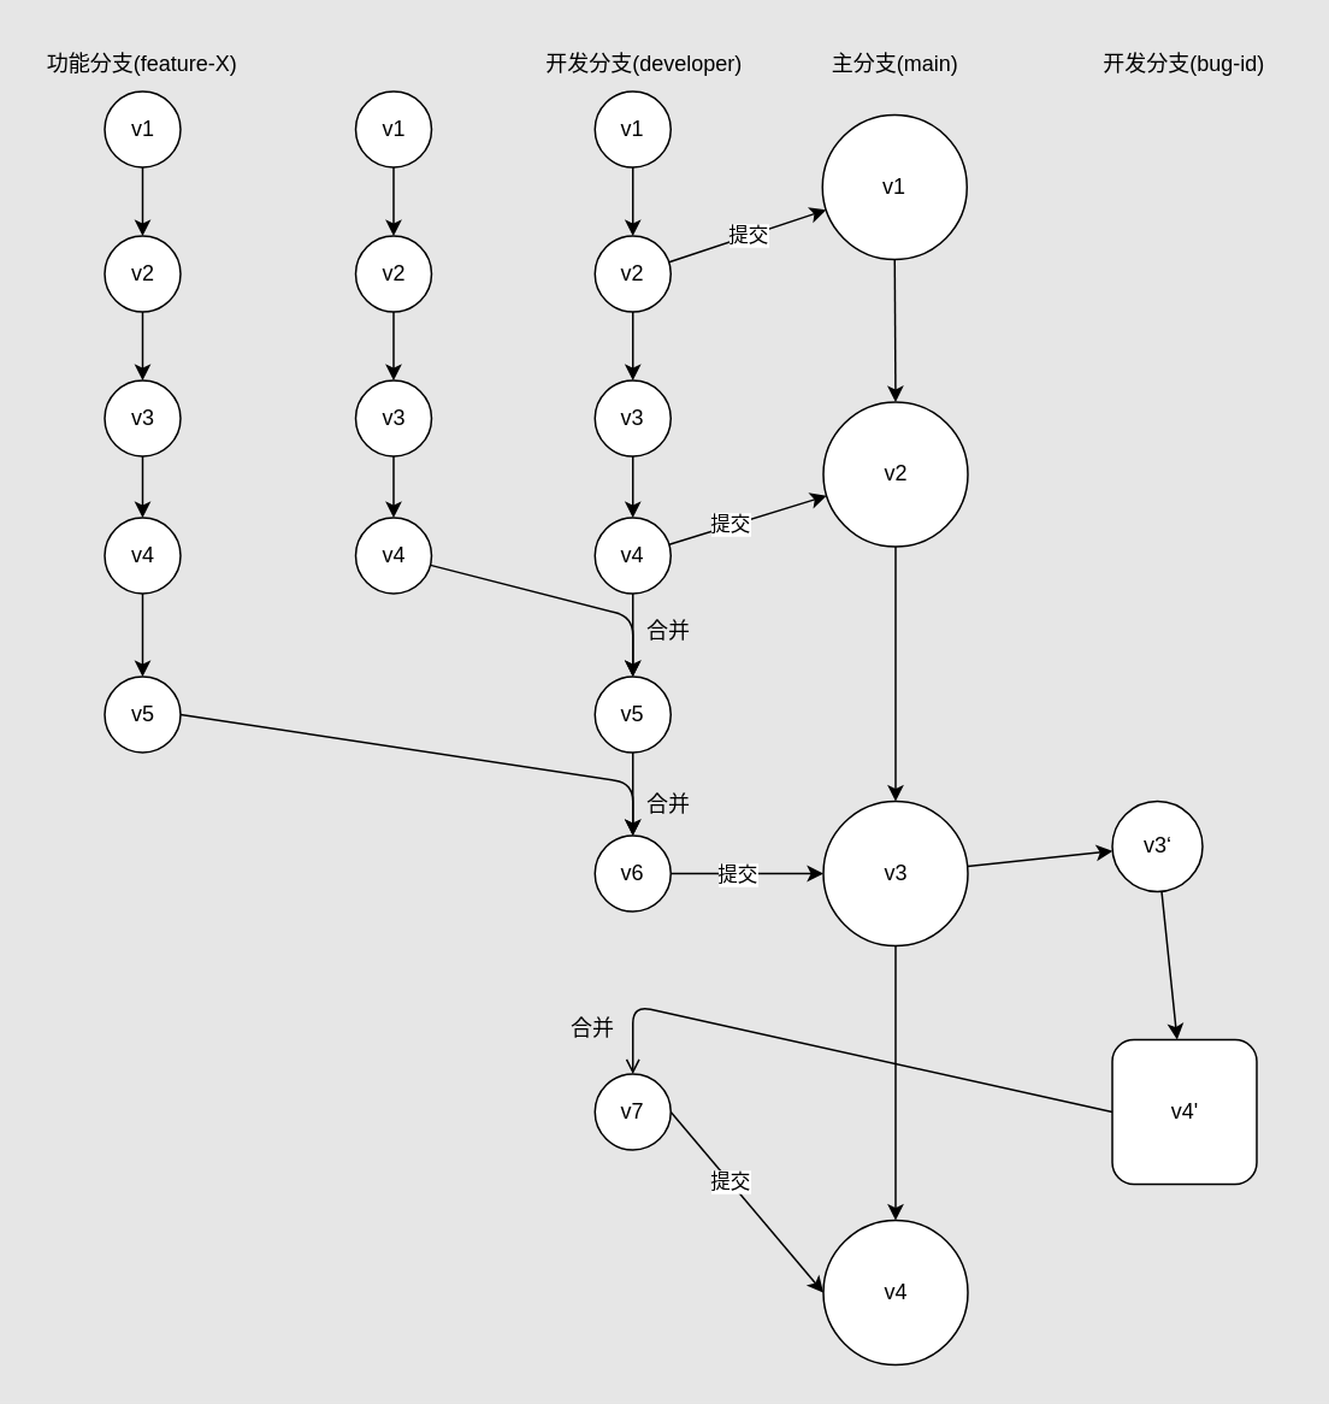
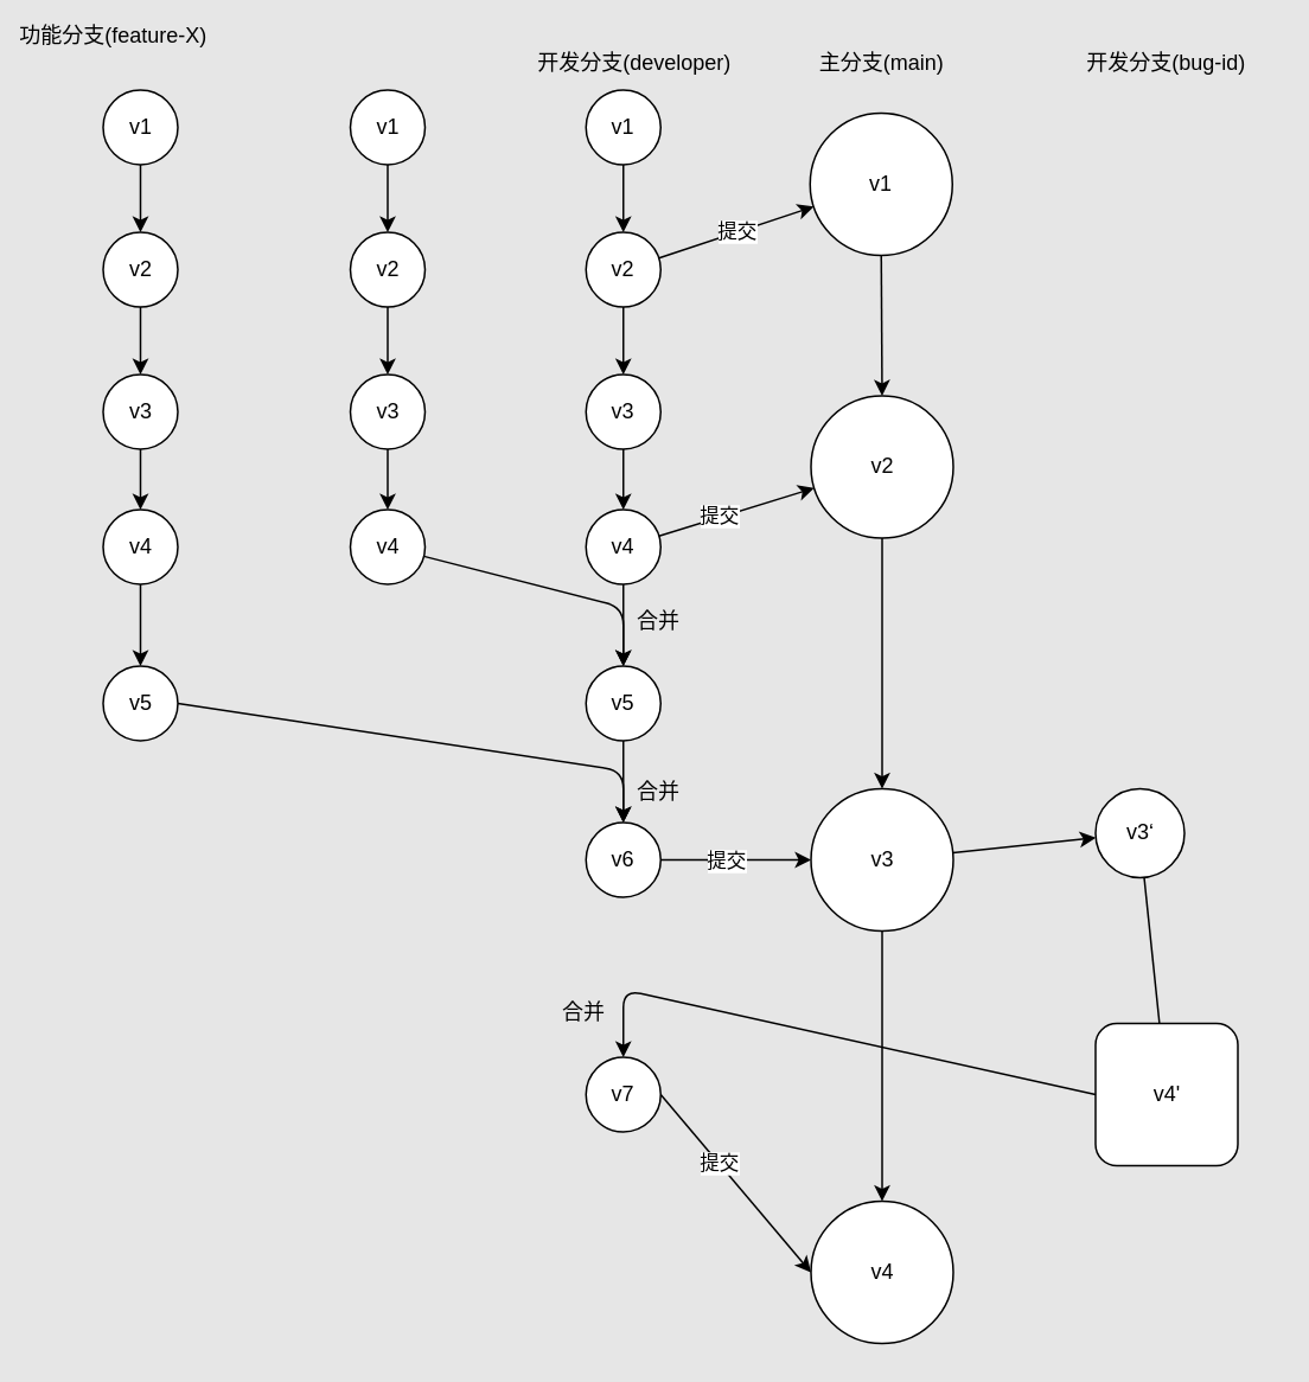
  <mxCell id="0" />
  <mxCell id="1" parent="0" />
  <mxCell id="2" value="" style="edgeStyle=none;html=1;" edge="1" parent="1" source="3" target="9"><mxGeometry relative="1" as="geometry" /></mxCell>
  <mxCell id="3" value="v1" style="ellipse;whiteSpace=wrap;html=1;aspect=fixed;" vertex="1" parent="1"><mxGeometry x="455" y="63" width="80" height="80" as="geometry" /></mxCell>
  <mxCell id="4" value="主分支(main)" style="text;html=1;align=center;verticalAlign=middle;whiteSpace=wrap;rounded=0;" vertex="1" parent="1"><mxGeometry x="437" y="20" width="117" height="30" as="geometry" /></mxCell>
  <mxCell id="5" value="开发分支(developer)" style="text;html=1;align=center;verticalAlign=middle;whiteSpace=wrap;rounded=0;" vertex="1" parent="1"><mxGeometry x="298" y="20" width="117" height="30" as="geometry" /></mxCell>
- <mxCell id="6" value="功能分支(feature-X)" style="text;html=1;align=center;verticalAlign=middle;whiteSpace=wrap;rounded=0;" vertex="1" parent="1"><mxGeometry x="20" y="20" width="117" height="30" as="geometry" /></mxCell>
+ <mxCell id="6" value="功能分支(feature-X)" style="text;html=1;align=center;verticalAlign=middle;whiteSpace=wrap;rounded=0;" vertex="1" parent="1"><mxGeometry x="5" y="5" width="117" height="30" as="geometry" /></mxCell>
  <mxCell id="7" value="开发分支(bug-id)" style="text;html=1;align=center;verticalAlign=middle;whiteSpace=wrap;rounded=0;" vertex="1" parent="1"><mxGeometry x="597" y="20" width="117" height="30" as="geometry" /></mxCell>
  <mxCell id="8" value="" style="edgeStyle=none;html=1;" edge="1" parent="1" source="9" target="47"><mxGeometry relative="1" as="geometry" /></mxCell>
  <mxCell id="9" value="v2" style="ellipse;whiteSpace=wrap;html=1;aspect=fixed;" vertex="1" parent="1"><mxGeometry x="455.5" y="222" width="80" height="80" as="geometry" /></mxCell>
  <mxCell id="10" value="" style="edgeStyle=none;html=1;" edge="1" parent="1" source="11" target="15"><mxGeometry relative="1" as="geometry" /></mxCell>
  <mxCell id="11" value="v1" style="ellipse;whiteSpace=wrap;html=1;aspect=fixed;" vertex="1" parent="1"><mxGeometry x="329" y="50" width="42" height="42" as="geometry" /></mxCell>
  <mxCell id="12" value="" style="edgeStyle=none;html=1;" edge="1" parent="1" source="15" target="3"><mxGeometry relative="1" as="geometry" /></mxCell>
  <mxCell id="13" value="提交" style="edgeLabel;html=1;align=center;verticalAlign=middle;resizable=0;points=[];" vertex="1" connectable="0" parent="12"><mxGeometry x="0.008" y="1" relative="1" as="geometry"><mxPoint as="offset" /></mxGeometry></mxCell>
  <mxCell id="14" value="" style="edgeStyle=none;html=1;" edge="1" parent="1" source="15" target="17"><mxGeometry relative="1" as="geometry" /></mxCell>
  <mxCell id="15" value="v2" style="ellipse;whiteSpace=wrap;html=1;aspect=fixed;" vertex="1" parent="1"><mxGeometry x="329" y="130" width="42" height="42" as="geometry" /></mxCell>
  <mxCell id="16" value="" style="edgeStyle=none;html=1;" edge="1" parent="1" source="17" target="21"><mxGeometry relative="1" as="geometry" /></mxCell>
  <mxCell id="17" value="v3" style="ellipse;whiteSpace=wrap;html=1;aspect=fixed;" vertex="1" parent="1"><mxGeometry x="329" y="210" width="42" height="42" as="geometry" /></mxCell>
  <mxCell id="18" value="" style="edgeStyle=none;html=1;" edge="1" parent="1" source="21" target="9"><mxGeometry relative="1" as="geometry" /></mxCell>
  <mxCell id="19" value="提交" style="edgeLabel;html=1;align=center;verticalAlign=middle;resizable=0;points=[];" vertex="1" connectable="0" parent="18"><mxGeometry x="-0.23" y="1" relative="1" as="geometry"><mxPoint as="offset" /></mxGeometry></mxCell>
  <mxCell id="20" value="" style="edgeStyle=none;html=1;" edge="1" parent="1" source="21" target="39"><mxGeometry relative="1" as="geometry" /></mxCell>
  <mxCell id="21" value="v4" style="ellipse;whiteSpace=wrap;html=1;aspect=fixed;" vertex="1" parent="1"><mxGeometry x="329" y="286" width="42" height="42" as="geometry" /></mxCell>
  <mxCell id="22" value="" style="edgeStyle=none;html=1;" edge="1" parent="1" source="23" target="25"><mxGeometry relative="1" as="geometry" /></mxCell>
  <mxCell id="23" value="v1" style="ellipse;whiteSpace=wrap;html=1;aspect=fixed;" vertex="1" parent="1"><mxGeometry x="196.5" y="50" width="42" height="42" as="geometry" /></mxCell>
  <mxCell id="24" value="" style="edgeStyle=none;html=1;" edge="1" parent="1" source="25" target="27"><mxGeometry relative="1" as="geometry" /></mxCell>
  <mxCell id="25" value="v2" style="ellipse;whiteSpace=wrap;html=1;aspect=fixed;" vertex="1" parent="1"><mxGeometry x="196.5" y="130" width="42" height="42" as="geometry" /></mxCell>
  <mxCell id="26" value="" style="edgeStyle=none;html=1;" edge="1" parent="1" source="27" target="29"><mxGeometry relative="1" as="geometry" /></mxCell>
  <mxCell id="27" value="v3" style="ellipse;whiteSpace=wrap;html=1;aspect=fixed;" vertex="1" parent="1"><mxGeometry x="196.5" y="210" width="42" height="42" as="geometry" /></mxCell>
  <mxCell id="28" value="" style="edgeStyle=none;html=1;entryX=0.5;entryY=0;entryDx=0;entryDy=0;" edge="1" parent="1" source="29" target="39"><mxGeometry relative="1" as="geometry"><Array as="points"><mxPoint x="350" y="341" /></Array></mxGeometry></mxCell>
  <mxCell id="29" value="v4" style="ellipse;whiteSpace=wrap;html=1;aspect=fixed;" vertex="1" parent="1"><mxGeometry x="196.5" y="286" width="42" height="42" as="geometry" /></mxCell>
  <mxCell id="30" value="" style="edgeStyle=none;html=1;" edge="1" parent="1" source="31" target="33"><mxGeometry relative="1" as="geometry" /></mxCell>
  <mxCell id="31" value="v1" style="ellipse;whiteSpace=wrap;html=1;aspect=fixed;" vertex="1" parent="1"><mxGeometry x="57.5" y="50" width="42" height="42" as="geometry" /></mxCell>
  <mxCell id="32" value="" style="edgeStyle=none;html=1;" edge="1" parent="1" source="33" target="35"><mxGeometry relative="1" as="geometry" /></mxCell>
  <mxCell id="33" value="v2" style="ellipse;whiteSpace=wrap;html=1;aspect=fixed;" vertex="1" parent="1"><mxGeometry x="57.5" y="130" width="42" height="42" as="geometry" /></mxCell>
  <mxCell id="34" value="" style="edgeStyle=none;html=1;" edge="1" parent="1" source="35" target="37"><mxGeometry relative="1" as="geometry" /></mxCell>
  <mxCell id="35" value="v3" style="ellipse;whiteSpace=wrap;html=1;aspect=fixed;" vertex="1" parent="1"><mxGeometry x="57.5" y="210" width="42" height="42" as="geometry" /></mxCell>
  <mxCell id="36" value="" style="edgeStyle=none;html=1;" edge="1" parent="1" source="37" target="40"><mxGeometry relative="1" as="geometry" /></mxCell>
  <mxCell id="37" value="v4" style="ellipse;whiteSpace=wrap;html=1;aspect=fixed;" vertex="1" parent="1"><mxGeometry x="57.5" y="286" width="42" height="42" as="geometry" /></mxCell>
  <mxCell id="38" value="" style="edgeStyle=none;html=1;" edge="1" parent="1" source="39" target="43"><mxGeometry relative="1" as="geometry" /></mxCell>
  <mxCell id="39" value="v5" style="ellipse;whiteSpace=wrap;html=1;aspect=fixed;" vertex="1" parent="1"><mxGeometry x="329" y="374" width="42" height="42" as="geometry" /></mxCell>
  <mxCell id="40" value="v5" style="ellipse;whiteSpace=wrap;html=1;aspect=fixed;" vertex="1" parent="1"><mxGeometry x="57.5" y="374" width="42" height="42" as="geometry" /></mxCell>
  <mxCell id="41" value="" style="edgeStyle=none;html=1;" edge="1" parent="1" source="43" target="47"><mxGeometry relative="1" as="geometry" /></mxCell>
  <mxCell id="42" value="提交" style="edgeLabel;html=1;align=center;verticalAlign=middle;resizable=0;points=[];" vertex="1" connectable="0" parent="41"><mxGeometry x="-0.139" relative="1" as="geometry"><mxPoint as="offset" /></mxGeometry></mxCell>
  <mxCell id="43" value="v6" style="ellipse;whiteSpace=wrap;html=1;aspect=fixed;" vertex="1" parent="1"><mxGeometry x="329" y="462" width="42" height="42" as="geometry" /></mxCell>
  <mxCell id="44" value="" style="endArrow=classic;html=1;exitX=1;exitY=0.5;exitDx=0;exitDy=0;entryX=0.5;entryY=0;entryDx=0;entryDy=0;" edge="1" parent="1" source="40" target="43"><mxGeometry width="50" height="50" relative="1" as="geometry"><mxPoint x="133" y="442" as="sourcePoint" /><mxPoint x="183" y="392" as="targetPoint" /><Array as="points"><mxPoint x="350" y="433" /></Array></mxGeometry></mxCell>
  <mxCell id="45" value="" style="edgeStyle=none;html=1;" edge="1" parent="1" source="47" target="51"><mxGeometry relative="1" as="geometry" /></mxCell>
  <mxCell id="46" value="" style="edgeStyle=none;html=1;" edge="1" parent="1" source="47" target="56"><mxGeometry relative="1" as="geometry" /></mxCell>
  <mxCell id="47" value="v3" style="ellipse;whiteSpace=wrap;html=1;aspect=fixed;" vertex="1" parent="1"><mxGeometry x="455.5" y="443" width="80" height="80" as="geometry" /></mxCell>
  <mxCell id="48" value="合并" style="text;html=1;align=center;verticalAlign=middle;whiteSpace=wrap;rounded=0;" vertex="1" parent="1"><mxGeometry x="340" y="334" width="60" height="30" as="geometry" /></mxCell>
  <mxCell id="49" value="合并" style="text;html=1;align=center;verticalAlign=middle;whiteSpace=wrap;rounded=0;" vertex="1" parent="1"><mxGeometry x="340" y="430" width="60" height="30" as="geometry" /></mxCell>
- <mxCell id="50" value="" style="edgeStyle=none;html=1;" edge="1" parent="1" source="51" target="52"><mxGeometry relative="1" as="geometry" /></mxCell>
+ <mxCell id="50" value="" style="edgeStyle=none;html=1;endArrow=none;" edge="1" parent="1" source="51" target="52"><mxGeometry relative="1" as="geometry" /></mxCell>
  <mxCell id="51" value="v3‘" style="ellipse;whiteSpace=wrap;html=1;aspect=fixed;" vertex="1" parent="1"><mxGeometry x="615.5" y="443" width="50" height="50" as="geometry" /></mxCell>
  <mxCell id="52" value="v4'" style="whiteSpace=wrap;html=1;aspect=fixed;rounded=1;" vertex="1" parent="1"><mxGeometry x="615.5" y="575" width="80" height="80" as="geometry" /></mxCell>
  <mxCell id="53" value="v7" style="ellipse;whiteSpace=wrap;html=1;aspect=fixed;" vertex="1" parent="1"><mxGeometry x="329" y="594" width="42" height="42" as="geometry" /></mxCell>
- <mxCell id="54" value="" style="endArrow=open;html=1;exitX=0;exitY=0.5;exitDx=0;exitDy=0;entryX=0.5;entryY=0;entryDx=0;entryDy=0;" edge="1" parent="1" source="52" target="53"><mxGeometry width="50" height="50" relative="1" as="geometry"><mxPoint x="501" y="637" as="sourcePoint" /><mxPoint x="551" y="587" as="targetPoint" /><Array as="points"><mxPoint x="350" y="556" /></Array></mxGeometry></mxCell>
+ <mxCell id="54" value="" style="endArrow=classic;html=1;exitX=0;exitY=0.5;exitDx=0;exitDy=0;entryX=0.5;entryY=0;entryDx=0;entryDy=0;" edge="1" parent="1" source="52" target="53"><mxGeometry width="50" height="50" relative="1" as="geometry"><mxPoint x="501" y="637" as="sourcePoint" /><mxPoint x="551" y="587" as="targetPoint" /><Array as="points"><mxPoint x="350" y="556" /></Array></mxGeometry></mxCell>
  <mxCell id="55" value="合并" style="text;html=1;align=center;verticalAlign=middle;whiteSpace=wrap;rounded=0;" vertex="1" parent="1"><mxGeometry x="298" y="554" width="60" height="30" as="geometry" /></mxCell>
  <mxCell id="56" value="v4" style="ellipse;whiteSpace=wrap;html=1;aspect=fixed;" vertex="1" parent="1"><mxGeometry x="455.5" y="675" width="80" height="80" as="geometry" /></mxCell>
  <mxCell id="57" value="" style="endArrow=classic;html=1;exitX=1;exitY=0.5;exitDx=0;exitDy=0;entryX=0;entryY=0.5;entryDx=0;entryDy=0;" edge="1" parent="1" source="53" target="56"><mxGeometry width="50" height="50" relative="1" as="geometry"><mxPoint x="389" y="708" as="sourcePoint" /><mxPoint x="439" y="658" as="targetPoint" /></mxGeometry></mxCell>
  <mxCell id="58" value="提交" style="edgeLabel;html=1;align=center;verticalAlign=middle;resizable=0;points=[];" vertex="1" connectable="0" parent="57"><mxGeometry x="-0.23" relative="1" as="geometry"><mxPoint as="offset" /></mxGeometry></mxCell>
